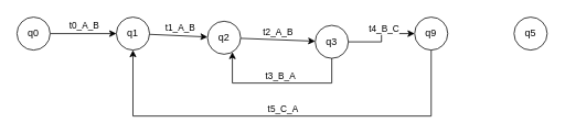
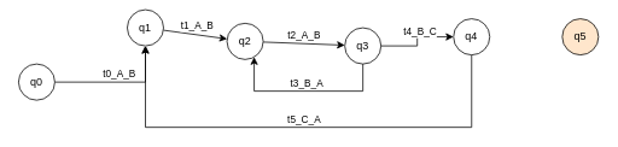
  <mxCell id="0" />
  <mxCell id="1" parent="0" />
  <mxCell id="2" style="rounded=0;orthogonalLoop=1;jettySize=auto;html=1;" parent="1" source="4" target="7" edge="1"><mxGeometry relative="1" as="geometry"><Array as="points" /></mxGeometry></mxCell>
  <mxCell id="3" value="t1_A_B" style="edgeLabel;html=1;align=center;verticalAlign=middle;resizable=0;points=[];" parent="2" vertex="1" connectable="0"><mxGeometry x="0.05" y="-2" relative="1" as="geometry"><mxPoint y="-12" as="offset" /></mxGeometry></mxCell>
- <mxCell id="4" value="q1" style="ellipse;whiteSpace=wrap;html=1;aspect=fixed;" parent="1" vertex="1"><mxGeometry x="140" y="20" width="40" height="40" as="geometry" /></mxCell>
+ <mxCell id="4" value="q1" style="ellipse;whiteSpace=wrap;html=1;aspect=fixed;" parent="1" vertex="1"><mxGeometry x="140" y="10" width="40" height="40" as="geometry" /></mxCell>
  <mxCell id="5" style="rounded=0;orthogonalLoop=1;jettySize=auto;html=1;" parent="1" source="7" target="14" edge="1"><mxGeometry relative="1" as="geometry"><Array as="points" /></mxGeometry></mxCell>
  <mxCell id="6" value="t2_A_B" style="edgeLabel;html=1;align=center;verticalAlign=middle;resizable=0;points=[];" parent="5" vertex="1" connectable="0"><mxGeometry x="0.05" y="-2" relative="1" as="geometry"><mxPoint x="-2" y="-12" as="offset" /></mxGeometry></mxCell>
  <mxCell id="7" value="q2" style="ellipse;whiteSpace=wrap;html=1;aspect=fixed;" parent="1" vertex="1"><mxGeometry x="250" y="25" width="40" height="40" as="geometry" /></mxCell>
  <mxCell id="8" style="rounded=0;orthogonalLoop=1;jettySize=auto;html=1;edgeStyle=orthogonalEdgeStyle;" parent="1" source="14" target="7" edge="1"><mxGeometry relative="1" as="geometry"><Array as="points"><mxPoint x="400" y="100" /><mxPoint x="280" y="100" /></Array></mxGeometry></mxCell>
  <mxCell id="9" value="t3_B_A" style="edgeLabel;html=1;align=center;verticalAlign=middle;resizable=0;points=[];" parent="8" vertex="1" connectable="0"><mxGeometry x="0.087" y="-1" relative="1" as="geometry"><mxPoint x="9" y="-9" as="offset" /></mxGeometry></mxCell>
  <mxCell id="10" style="edgeStyle=orthogonalEdgeStyle;rounded=0;orthogonalLoop=1;jettySize=auto;html=1;" parent="1" source="18" target="4" edge="1"><mxGeometry relative="1" as="geometry"><Array as="points"><mxPoint x="520" y="140" /><mxPoint x="160" y="140" /></Array></mxGeometry></mxCell>
  <mxCell id="11" value="t5_C_A" style="edgeLabel;html=1;align=center;verticalAlign=middle;resizable=0;points=[];" parent="10" vertex="1" connectable="0"><mxGeometry x="0.181" y="3" relative="1" as="geometry"><mxPoint x="47" y="-13" as="offset" /></mxGeometry></mxCell>
  <mxCell id="12" style="edgeStyle=orthogonalEdgeStyle;rounded=0;orthogonalLoop=1;jettySize=auto;html=1;" parent="1" source="14" target="18" edge="1"><mxGeometry relative="1" as="geometry" /></mxCell>
  <mxCell id="13" value="t4_B_C" style="edgeLabel;html=1;align=center;verticalAlign=middle;resizable=0;points=[];" parent="12" vertex="1" connectable="0"><mxGeometry x="-0.025" y="-2" relative="1" as="geometry"><mxPoint y="-12" as="offset" /></mxGeometry></mxCell>
  <mxCell id="14" value="q3" style="ellipse;whiteSpace=wrap;html=1;aspect=fixed;" parent="1" vertex="1"><mxGeometry x="380" y="30" width="40" height="40" as="geometry" /></mxCell>
  <mxCell id="15" style="edgeStyle=orthogonalEdgeStyle;rounded=0;orthogonalLoop=1;jettySize=auto;html=1;" parent="1" source="17" target="4" edge="1"><mxGeometry relative="1" as="geometry" /></mxCell>
  <mxCell id="16" value="t0_A_B" style="edgeLabel;html=1;align=center;verticalAlign=middle;resizable=0;points=[];" parent="15" vertex="1" connectable="0"><mxGeometry y="4" relative="1" as="geometry"><mxPoint y="-6" as="offset" /></mxGeometry></mxCell>
- <mxCell id="17" value="q0" style="ellipse;whiteSpace=wrap;html=1;aspect=fixed;" parent="1" vertex="1"><mxGeometry x="20" y="20" width="40" height="40" as="geometry" /></mxCell>
- <mxCell id="18" value="q9" style="ellipse;whiteSpace=wrap;html=1;aspect=fixed;" parent="1" vertex="1"><mxGeometry x="500" y="20" width="40" height="40" as="geometry" /></mxCell>
- <mxCell id="19" value="q5" style="ellipse;whiteSpace=wrap;html=1;aspect=fixed;" parent="1" vertex="1"><mxGeometry x="620" y="20" width="40" height="40" as="geometry" /></mxCell>
+ <mxCell id="17" value="q0" style="ellipse;whiteSpace=wrap;html=1;aspect=fixed;" parent="1" vertex="1"><mxGeometry x="20" y="70" width="40" height="40" as="geometry" /></mxCell>
+ <mxCell id="18" value="q4" style="ellipse;whiteSpace=wrap;html=1;aspect=fixed;" parent="1" vertex="1"><mxGeometry x="500" y="20" width="40" height="40" as="geometry" /></mxCell>
+ <mxCell id="19" value="q5" style="ellipse;whiteSpace=wrap;html=1;aspect=fixed;fillColor=#ffe6cc;" parent="1" vertex="1"><mxGeometry x="620" y="20" width="40" height="40" as="geometry" /></mxCell>
